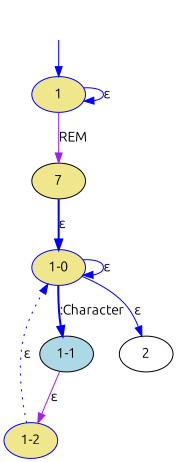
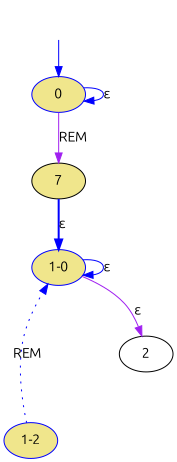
  digraph {
    fontname=Ubuntu
    node [fontname=Ubuntu style=filled color=blue fillcolor=khaki]
    edge [color=blue fontname=Ubuntu style=solid]
    fake0 [style=invisible color="" fillcolor=""]
-   0 [root=true label=1]
+   0 [root=true]
    n3 [color=black label=7]
-   "1-1" [color=black fillcolor=lightblue]
    "1-2"
    "1-0"
    2 [color=black fillcolor=white]
    fake0 -> 0
    0 -> 0 [label="ε"]
    0 -> n3 [color=purple label=REM]
    n3 -> "1-0" [label="ε" style=bold]
-   "1-1" -> "1-2" [color=purple label="ε"]
-   "1-2" -> "1-0" [label="ε" style=dotted]
-   "1-0" -> "1-1" [label=":Character" style=bold]
+   "1-2" -> "1-0" [label=REM style=dotted]
    "1-0" -> "1-0" [label="ε"]
-   "1-0" -> 2 [label="ε"]
+   "1-0" -> 2 [color=purple label="ε"]
  }
